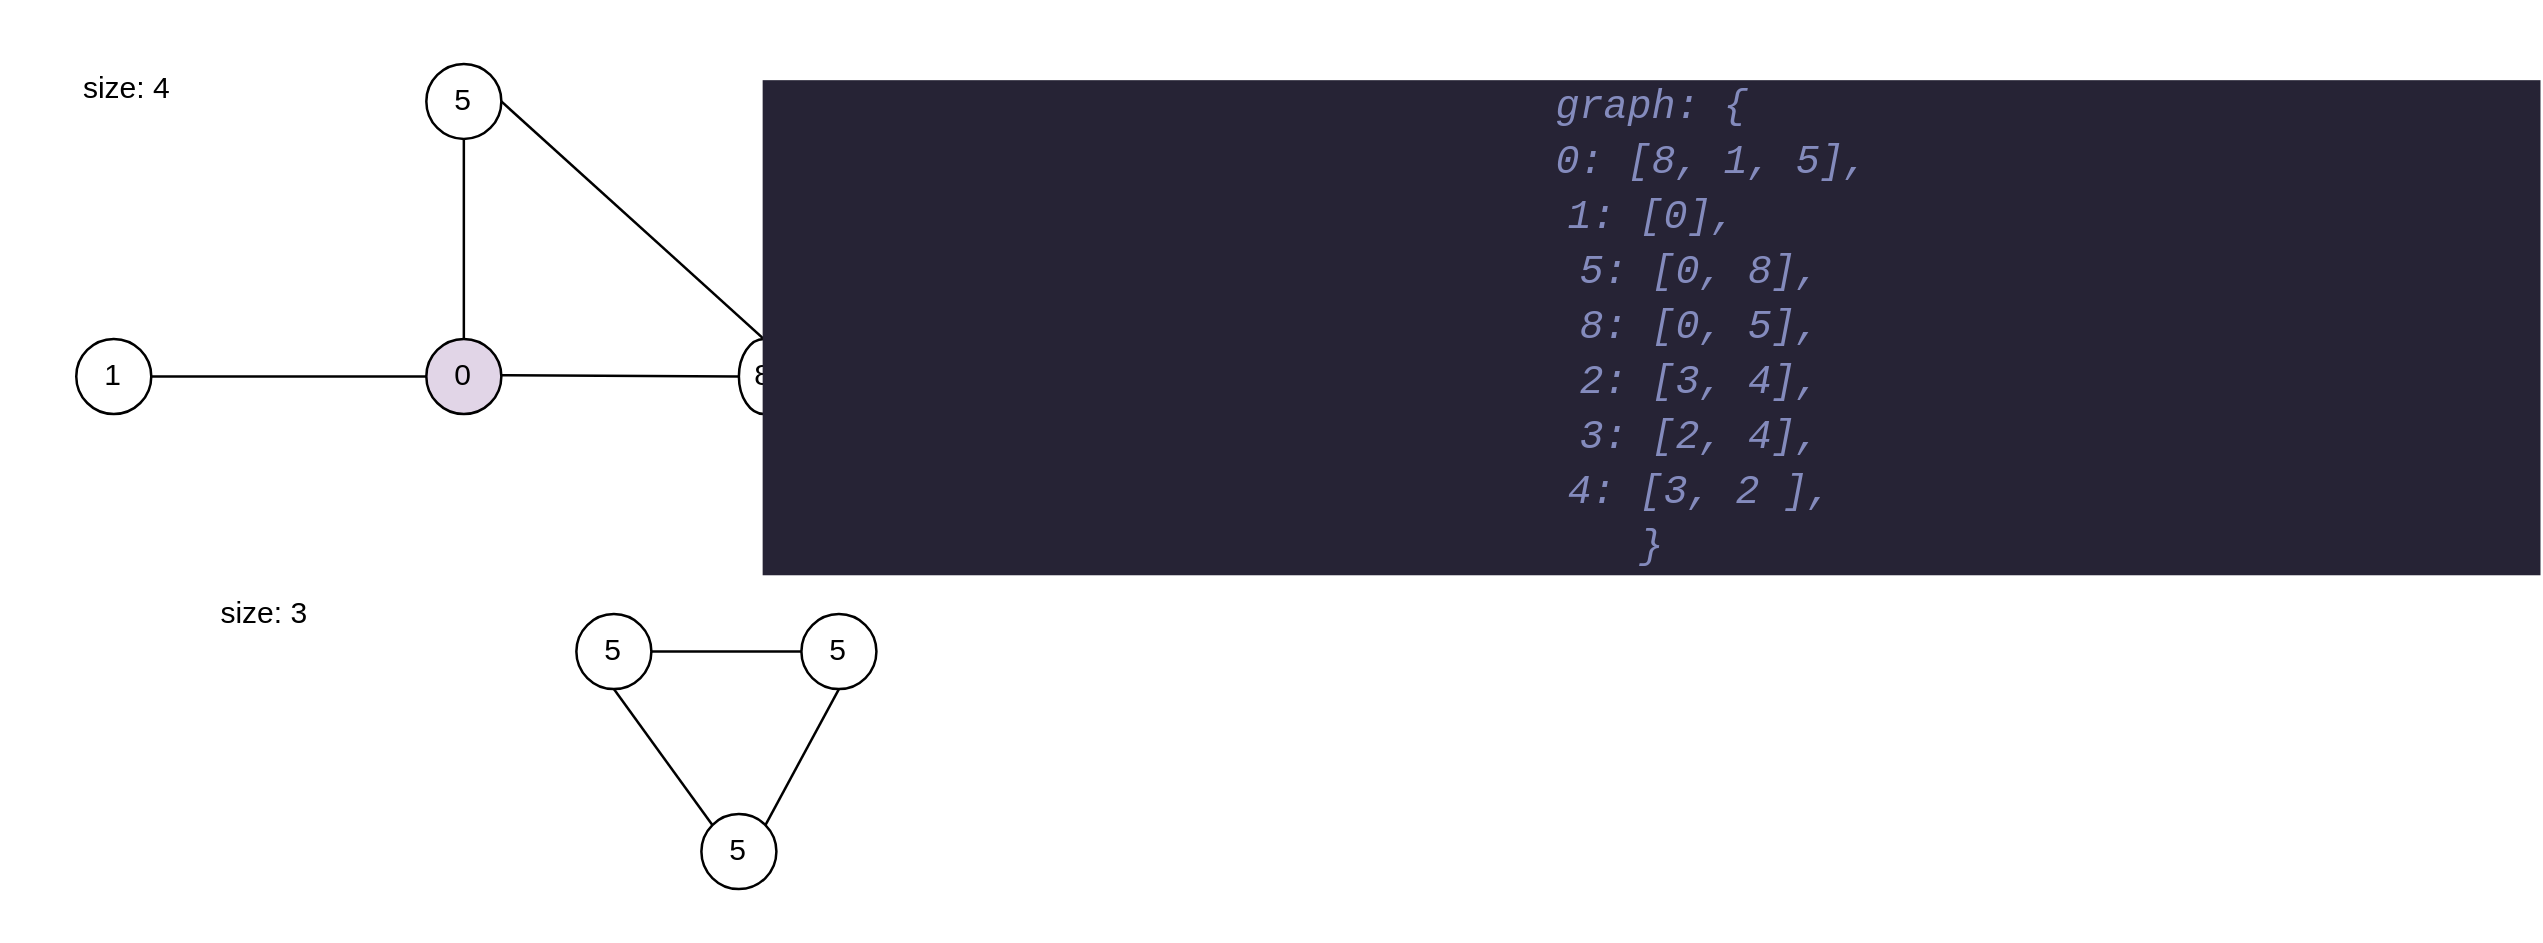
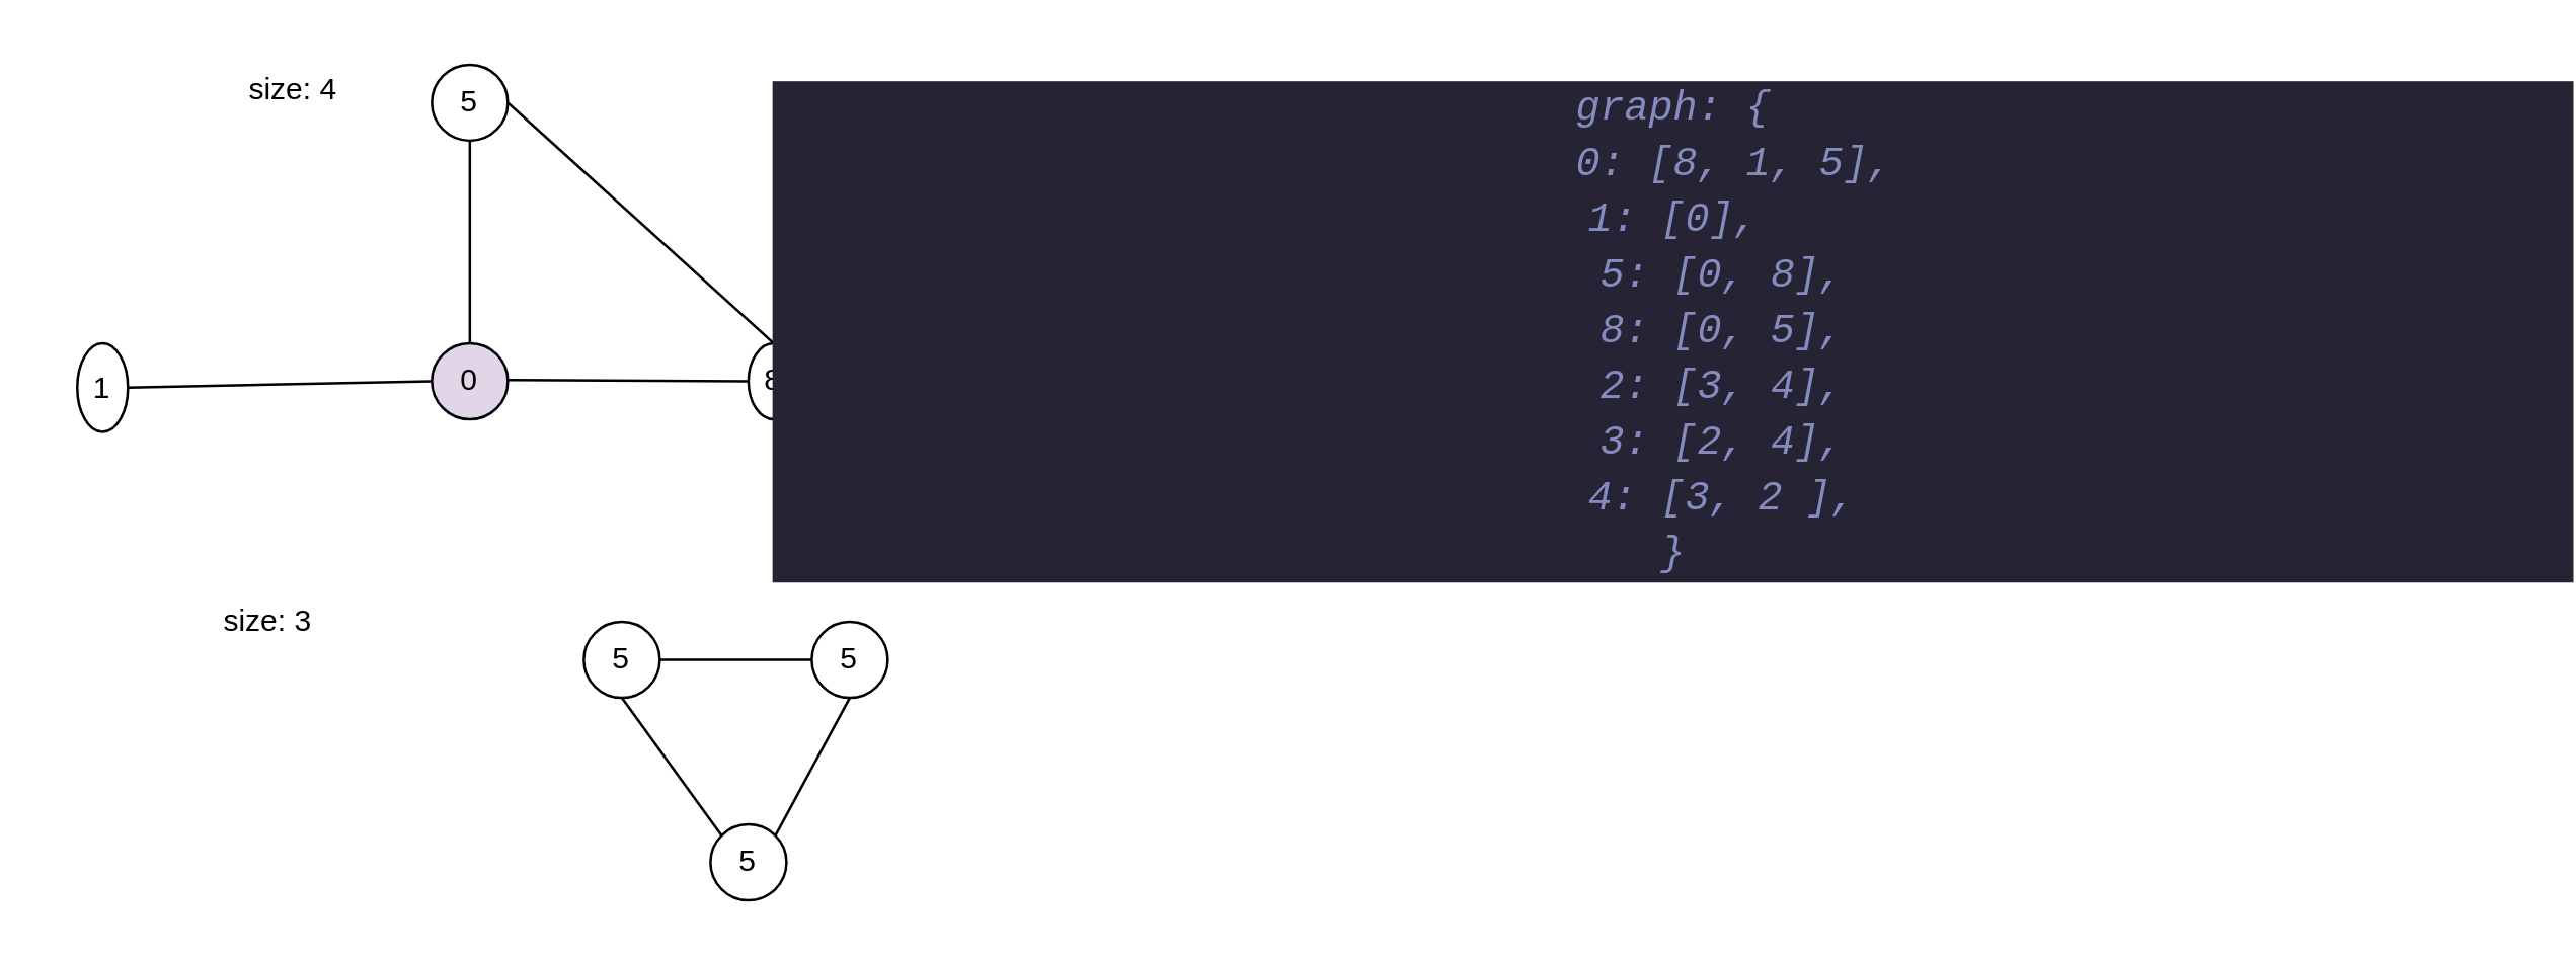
  <mxCell id="0" />
  <mxCell id="1" parent="0" />
  <mxCell id="2" value="5" style="ellipse;whiteSpace=wrap;html=1;aspect=fixed;" vertex="1" parent="1"><mxGeometry x="170" y="25" width="30" height="30" as="geometry" /></mxCell>
  <mxCell id="3" value="5" style="ellipse;whiteSpace=wrap;html=1;aspect=fixed;" vertex="1" parent="1"><mxGeometry x="230" y="245" width="30" height="30" as="geometry" /></mxCell>
  <mxCell id="4" value="0" style="ellipse;whiteSpace=wrap;html=1;aspect=fixed;fillColor=#e1d5e7;" vertex="1" parent="1"><mxGeometry x="170" y="135" width="30" height="30" as="geometry" /></mxCell>
- <mxCell id="5" value="1" style="ellipse;whiteSpace=wrap;html=1;aspect=fixed;" vertex="1" parent="1"><mxGeometry x="30" y="135" width="30" height="30" as="geometry" /></mxCell>
+ <mxCell id="5" value="1" style="ellipse;whiteSpace=wrap;html=1;aspect=fixed;" vertex="1" parent="1"><mxGeometry x="30" y="135" width="20" height="35" as="geometry" /></mxCell>
  <mxCell id="6" value="8" style="ellipse;whiteSpace=wrap;html=1;aspect=fixed;" vertex="1" parent="1"><mxGeometry x="295" y="135" width="20" height="30" as="geometry" /></mxCell>
  <mxCell id="7" value="" style="endArrow=none;html=1;exitX=0.5;exitY=0;exitDx=0;exitDy=0;entryX=0.5;entryY=1;entryDx=0;entryDy=0;" edge="1" parent="1" source="4" target="2"><mxGeometry width="50" height="50" relative="1" as="geometry"><mxPoint x="140" y="105" as="sourcePoint" /><mxPoint x="190" y="55" as="targetPoint" /></mxGeometry></mxCell>
  <mxCell id="8" value="" style="endArrow=none;html=1;exitX=1;exitY=0.5;exitDx=0;exitDy=0;entryX=0;entryY=0.5;entryDx=0;entryDy=0;" edge="1" parent="1" source="5" target="4"><mxGeometry width="50" height="50" relative="1" as="geometry"><mxPoint x="100" y="190" as="sourcePoint" /><mxPoint x="100" y="110" as="targetPoint" /></mxGeometry></mxCell>
  <mxCell id="9" value="" style="endArrow=none;html=1;exitX=1;exitY=0.5;exitDx=0;exitDy=0;entryX=0;entryY=0.5;entryDx=0;entryDy=0;" edge="1" parent="1" target="6"><mxGeometry width="50" height="50" relative="1" as="geometry"><mxPoint x="200" y="149.5" as="sourcePoint" /><mxPoint x="290" y="150" as="targetPoint" /></mxGeometry></mxCell>
  <mxCell id="10" value="" style="endArrow=none;html=1;exitX=0.5;exitY=0;exitDx=0;exitDy=0;entryX=1;entryY=0.5;entryDx=0;entryDy=0;" edge="1" parent="1" source="6" target="2"><mxGeometry width="50" height="50" relative="1" as="geometry"><mxPoint x="195" y="145" as="sourcePoint" /><mxPoint x="195" y="65" as="targetPoint" /></mxGeometry></mxCell>
  <mxCell id="11" value="5" style="ellipse;whiteSpace=wrap;html=1;aspect=fixed;" vertex="1" parent="1"><mxGeometry x="280" y="325" width="30" height="30" as="geometry" /></mxCell>
  <mxCell id="12" value="5" style="ellipse;whiteSpace=wrap;html=1;aspect=fixed;" vertex="1" parent="1"><mxGeometry x="320" y="245" width="30" height="30" as="geometry" /></mxCell>
  <mxCell id="13" value="" style="endArrow=none;html=1;exitX=0.5;exitY=1;exitDx=0;exitDy=0;entryX=1;entryY=0;entryDx=0;entryDy=0;" edge="1" parent="1" source="12" target="11"><mxGeometry width="50" height="50" relative="1" as="geometry"><mxPoint x="380" y="335" as="sourcePoint" /><mxPoint x="430" y="285" as="targetPoint" /></mxGeometry></mxCell>
  <mxCell id="14" value="" style="endArrow=none;html=1;entryX=0;entryY=0.5;entryDx=0;entryDy=0;exitX=1;exitY=0.5;exitDx=0;exitDy=0;" edge="1" parent="1" source="3" target="12"><mxGeometry width="50" height="50" relative="1" as="geometry"><mxPoint x="245" y="315" as="sourcePoint" /><mxPoint x="295" y="265" as="targetPoint" /></mxGeometry></mxCell>
  <mxCell id="15" value="" style="endArrow=none;html=1;entryX=0.5;entryY=1;entryDx=0;entryDy=0;exitX=0;exitY=0;exitDx=0;exitDy=0;" edge="1" parent="1" source="11" target="3"><mxGeometry width="50" height="50" relative="1" as="geometry"><mxPoint x="380" y="335" as="sourcePoint" /><mxPoint x="430" y="285" as="targetPoint" /></mxGeometry></mxCell>
- <mxCell id="16" value="size: 4" style="text;html=1;align=center;verticalAlign=middle;resizable=0;points=[];autosize=1;strokeColor=none;fillColor=none;" vertex="1" parent="1"><mxGeometry x="20" y="20" width="60" height="30" as="geometry" /></mxCell>
+ <mxCell id="16" value="size: 4" style="text;html=1;align=center;verticalAlign=middle;resizable=0;points=[];autosize=1;strokeColor=none;fillColor=none;" vertex="1" parent="1"><mxGeometry x="85" y="20" width="60" height="30" as="geometry" /></mxCell>
  <mxCell id="17" value="size: 3" style="text;html=1;align=center;verticalAlign=middle;resizable=0;points=[];autosize=1;strokeColor=none;fillColor=none;" vertex="1" parent="1"><mxGeometry x="75" y="230" width="60" height="30" as="geometry" /></mxCell>
  <mxCell id="18" value="&lt;div style=&quot;color: rgb(187, 187, 187); background-color: rgb(38, 35, 53); font-family: Consolas, &amp;quot;Courier New&amp;quot;, monospace; font-size: 16px; line-height: 22px;&quot;&gt;&lt;div&gt;&lt;span style=&quot;color: #848bbd;font-style: italic;&quot;&gt;graph: {&lt;/span&gt;&lt;/div&gt;&lt;div&gt;&lt;span style=&quot;color: #848bbd;font-style: italic;&quot;&gt;&amp;nbsp; &amp;nbsp; &amp;nbsp; &amp;nbsp; &amp;nbsp; &amp;nbsp; &amp;nbsp; &amp;nbsp; &amp;nbsp; &amp;nbsp; &amp;nbsp; &amp;nbsp; &amp;nbsp; &amp;nbsp; &amp;nbsp; &amp;nbsp; &amp;nbsp;0: [8, 1, 5], &amp;nbsp; &amp;nbsp; &amp;nbsp; &amp;nbsp; &amp;nbsp; &amp;nbsp; &amp;nbsp; &amp;nbsp; &amp;nbsp; &amp;nbsp; &amp;nbsp; &amp;nbsp; &amp;nbsp; &amp;nbsp;&lt;/span&gt;&lt;/div&gt;&lt;div&gt;&lt;span style=&quot;color: #848bbd;font-style: italic;&quot;&gt;1: [0],&lt;/span&gt;&lt;/div&gt;&lt;div&gt;&lt;span style=&quot;color: #848bbd;font-style: italic;&quot;&gt;&amp;nbsp; &amp;nbsp; 5: [0, 8],&lt;/span&gt;&lt;/div&gt;&lt;div&gt;&lt;span style=&quot;color: #848bbd;font-style: italic;&quot;&gt;&amp;nbsp; &amp;nbsp; 8: [0, 5],&lt;/span&gt;&lt;/div&gt;&lt;div&gt;&lt;span style=&quot;color: #848bbd;font-style: italic;&quot;&gt;&amp;nbsp; &amp;nbsp; 2: [3, 4],&lt;/span&gt;&lt;/div&gt;&lt;div&gt;&lt;span style=&quot;color: #848bbd;font-style: italic;&quot;&gt;&amp;nbsp; &amp;nbsp; 3: [2, 4],&lt;/span&gt;&lt;/div&gt;&lt;div&gt;&lt;span style=&quot;color: #848bbd;font-style: italic;&quot;&gt;&amp;nbsp; &amp;nbsp; 4: [3, 2 ],&lt;/span&gt;&lt;/div&gt;&lt;div&gt;&lt;span style=&quot;color: #848bbd;font-style: italic;&quot;&gt;}&lt;/span&gt;&lt;/div&gt;&lt;/div&gt;" style="text;html=1;align=center;verticalAlign=middle;resizable=0;points=[];autosize=1;strokeColor=none;fillColor=none;" vertex="1" parent="1"><mxGeometry x="340" y="25" width="640" height="210" as="geometry" /></mxCell>
